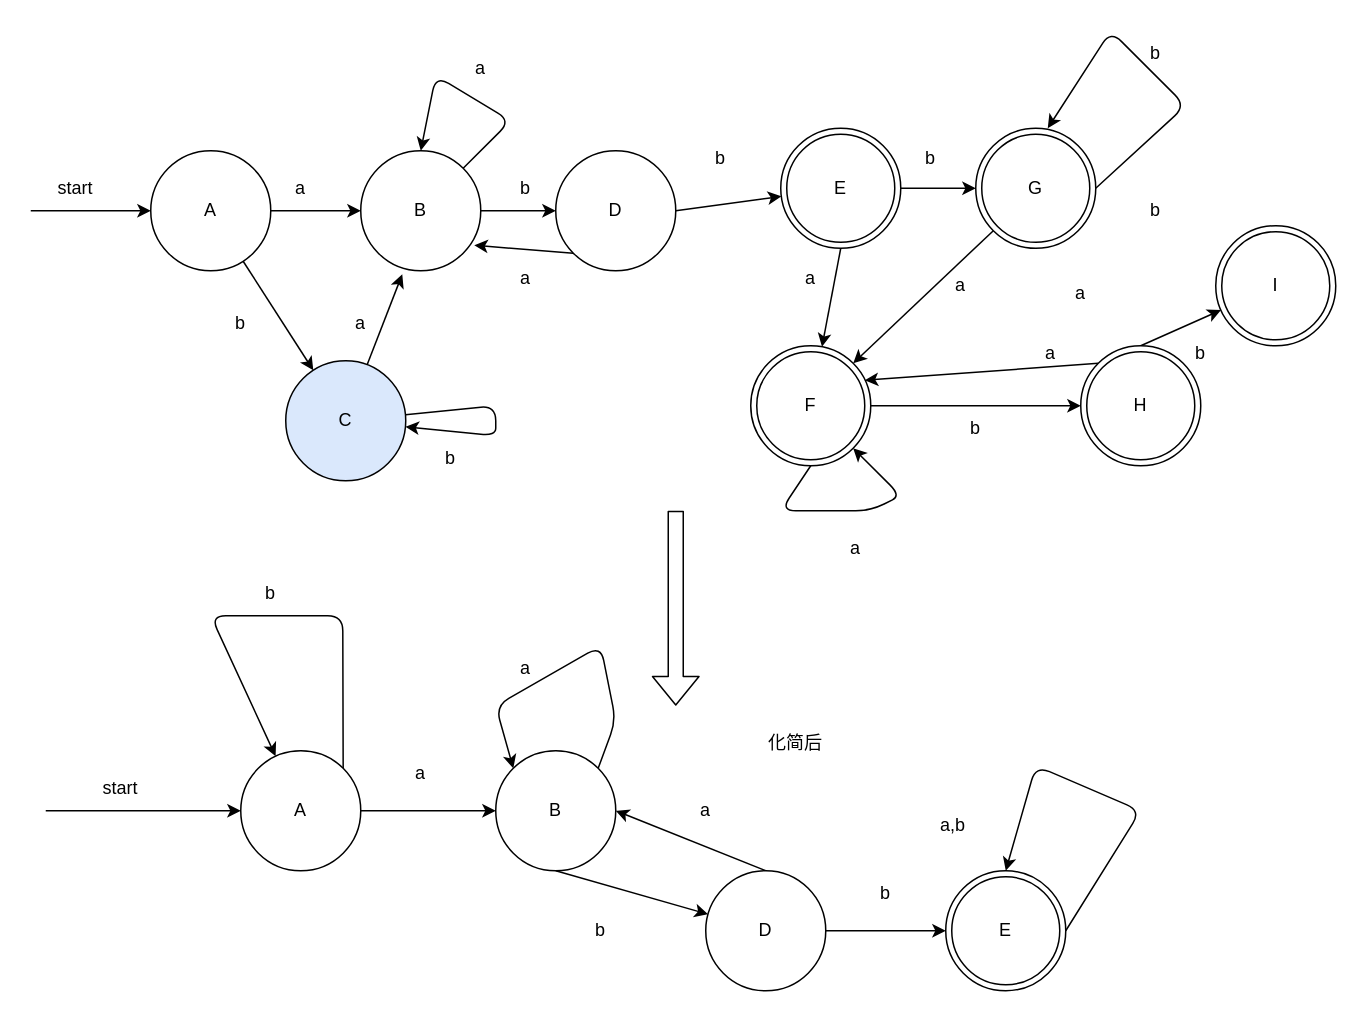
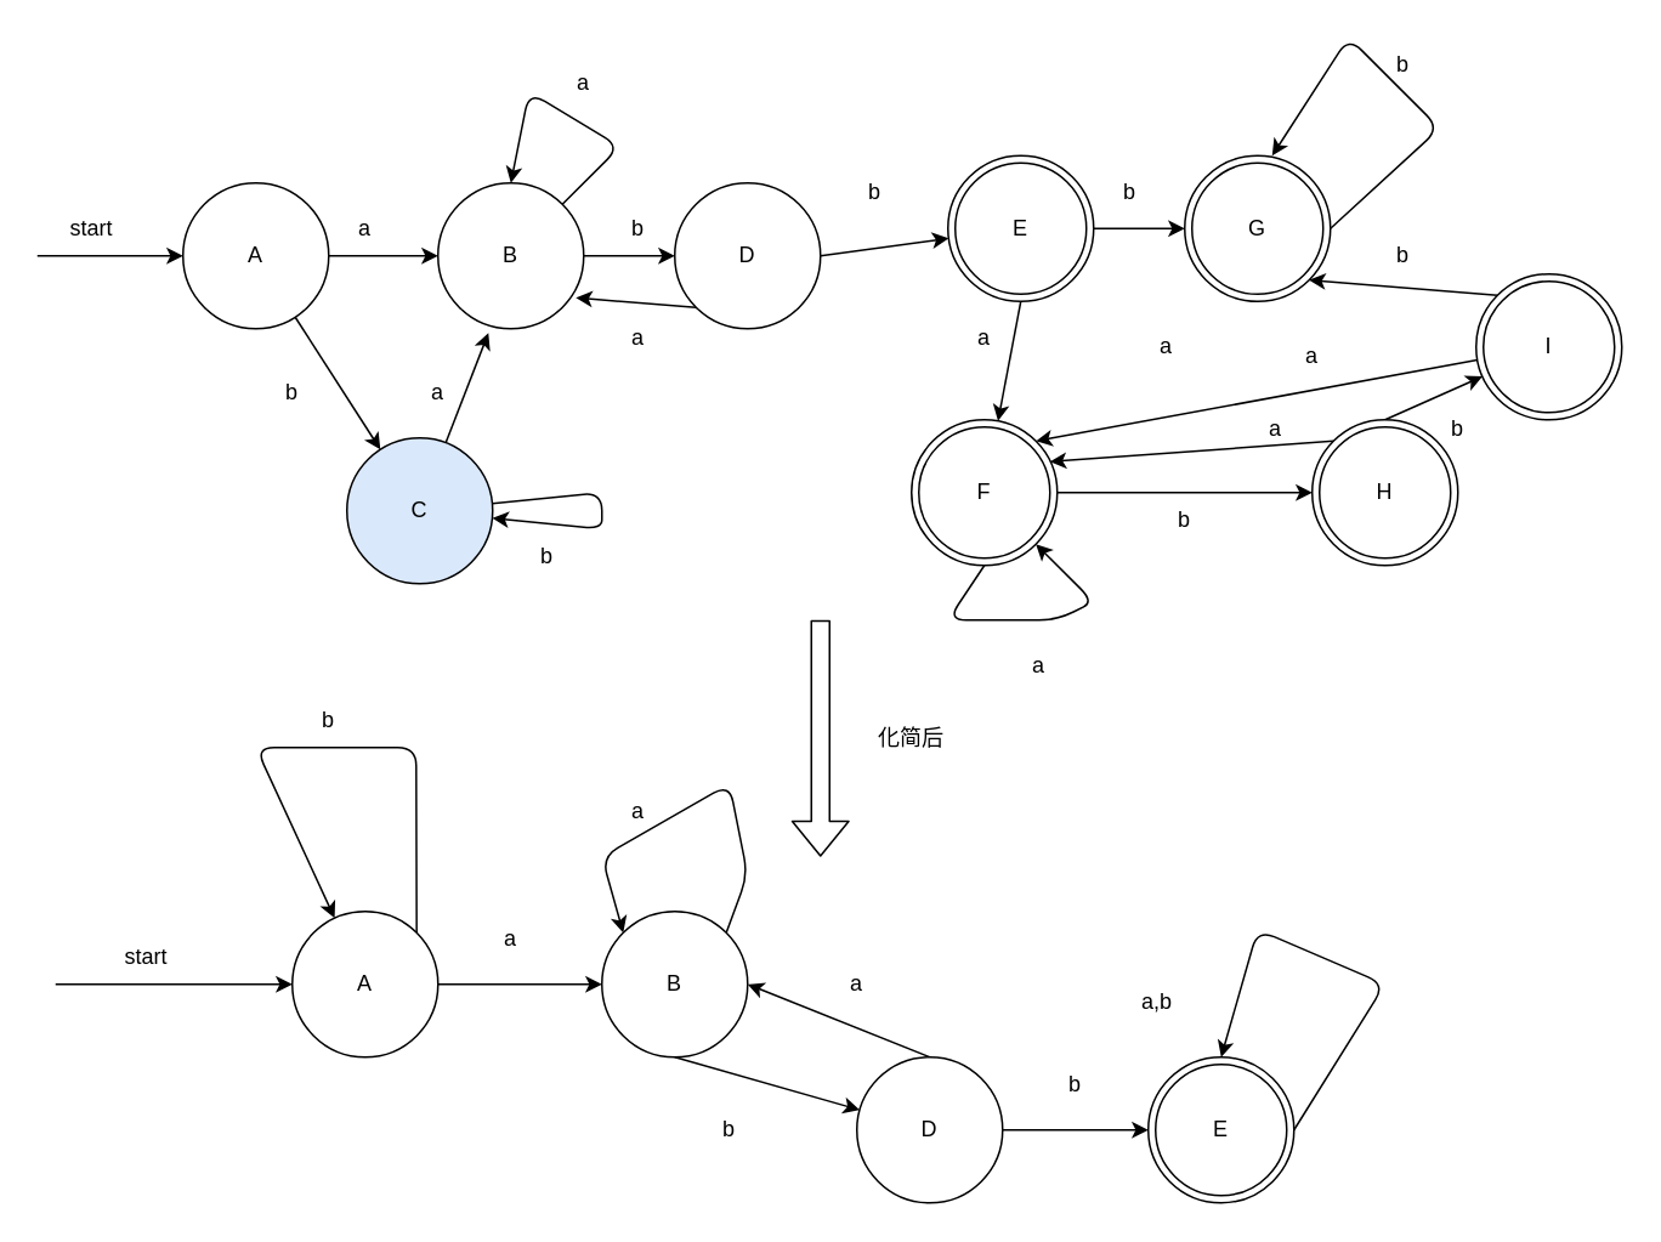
  <mxCell id="0" />
  <mxCell id="1" parent="0" />
  <mxCell id="2" style="edgeStyle=none;html=1;" edge="1" parent="1" source="4" target="9"><mxGeometry relative="1" as="geometry"><mxPoint x="270" y="140" as="targetPoint" /></mxGeometry></mxCell>
  <mxCell id="3" style="edgeStyle=none;html=1;" edge="1" parent="1" source="4" target="17"><mxGeometry relative="1" as="geometry"><mxPoint x="210" y="250" as="targetPoint" /></mxGeometry></mxCell>
  <mxCell id="4" value="A" style="ellipse;whiteSpace=wrap;html=1;aspect=fixed;" vertex="1" parent="1"><mxGeometry x="100" y="100" width="80" height="80" as="geometry" /></mxCell>
  <mxCell id="5" value="" style="endArrow=classic;html=1;entryX=0;entryY=0.5;entryDx=0;entryDy=0;" edge="1" parent="1" target="4"><mxGeometry width="50" height="50" relative="1" as="geometry"><mxPoint x="20" y="140" as="sourcePoint" /><mxPoint x="270" y="130" as="targetPoint" /></mxGeometry></mxCell>
  <mxCell id="6" value="start" style="text;html=1;strokeColor=none;fillColor=none;align=center;verticalAlign=middle;whiteSpace=wrap;rounded=0;" vertex="1" parent="1"><mxGeometry x="20" y="110" width="60" height="30" as="geometry" /></mxCell>
  <mxCell id="7" style="edgeStyle=none;html=1;exitX=1;exitY=0.5;exitDx=0;exitDy=0;" edge="1" parent="1" source="9" target="12"><mxGeometry relative="1" as="geometry"><mxPoint x="390" y="140" as="targetPoint" /></mxGeometry></mxCell>
  <mxCell id="8" style="edgeStyle=none;html=1;exitX=1;exitY=0;exitDx=0;exitDy=0;entryX=0.5;entryY=0;entryDx=0;entryDy=0;" edge="1" parent="1" source="9" target="9"><mxGeometry relative="1" as="geometry"><mxPoint x="260" y="50" as="targetPoint" /><Array as="points"><mxPoint x="340" y="80" /><mxPoint x="290" y="50" /></Array></mxGeometry></mxCell>
  <mxCell id="9" value="B" style="ellipse;whiteSpace=wrap;html=1;aspect=fixed;" vertex="1" parent="1"><mxGeometry x="240" y="100" width="80" height="80" as="geometry" /></mxCell>
  <mxCell id="10" style="edgeStyle=none;html=1;exitX=0;exitY=1;exitDx=0;exitDy=0;entryX=0.946;entryY=0.788;entryDx=0;entryDy=0;entryPerimeter=0;" edge="1" parent="1" source="12" target="9"><mxGeometry relative="1" as="geometry" /></mxCell>
  <mxCell id="11" style="edgeStyle=none;html=1;exitX=1;exitY=0.5;exitDx=0;exitDy=0;" edge="1" parent="1" source="12" target="25"><mxGeometry relative="1" as="geometry"><mxPoint x="570" y="110" as="targetPoint" /></mxGeometry></mxCell>
  <mxCell id="12" value="D" style="ellipse;whiteSpace=wrap;html=1;aspect=fixed;" vertex="1" parent="1"><mxGeometry x="370" y="100" width="80" height="80" as="geometry" /></mxCell>
  <mxCell id="13" value="a" style="text;html=1;strokeColor=none;fillColor=none;align=center;verticalAlign=middle;whiteSpace=wrap;rounded=0;" vertex="1" parent="1"><mxGeometry x="170" y="110" width="60" height="30" as="geometry" /></mxCell>
  <mxCell id="14" value="b" style="text;html=1;strokeColor=none;fillColor=none;align=center;verticalAlign=middle;whiteSpace=wrap;rounded=0;" vertex="1" parent="1"><mxGeometry x="320" y="110" width="60" height="30" as="geometry" /></mxCell>
  <mxCell id="15" style="edgeStyle=none;html=1;entryX=0.346;entryY=1.029;entryDx=0;entryDy=0;entryPerimeter=0;" edge="1" parent="1" source="17" target="9"><mxGeometry relative="1" as="geometry" /></mxCell>
  <mxCell id="16" style="edgeStyle=none;html=1;" edge="1" parent="1" source="17" target="17"><mxGeometry relative="1" as="geometry"><mxPoint x="340" y="300" as="targetPoint" /><Array as="points"><mxPoint x="330" y="280" /></Array></mxGeometry></mxCell>
  <mxCell id="17" value="C" style="ellipse;whiteSpace=wrap;html=1;aspect=fixed;fillColor=#dae8fc;" vertex="1" parent="1"><mxGeometry x="190" y="240" width="80" height="80" as="geometry" /></mxCell>
  <mxCell id="18" value="b" style="text;html=1;strokeColor=none;fillColor=none;align=center;verticalAlign=middle;whiteSpace=wrap;rounded=0;" vertex="1" parent="1"><mxGeometry x="130" y="200" width="60" height="30" as="geometry" /></mxCell>
  <mxCell id="19" value="a" style="text;html=1;strokeColor=none;fillColor=none;align=center;verticalAlign=middle;whiteSpace=wrap;rounded=0;" vertex="1" parent="1"><mxGeometry x="290" y="30" width="60" height="30" as="geometry" /></mxCell>
  <mxCell id="20" value="a" style="text;html=1;strokeColor=none;fillColor=none;align=center;verticalAlign=middle;whiteSpace=wrap;rounded=0;" vertex="1" parent="1"><mxGeometry x="210" y="200" width="60" height="30" as="geometry" /></mxCell>
  <mxCell id="21" value="b" style="text;html=1;strokeColor=none;fillColor=none;align=center;verticalAlign=middle;whiteSpace=wrap;rounded=0;" vertex="1" parent="1"><mxGeometry x="270" y="290" width="60" height="30" as="geometry" /></mxCell>
  <mxCell id="22" value="a" style="text;html=1;strokeColor=none;fillColor=none;align=center;verticalAlign=middle;whiteSpace=wrap;rounded=0;" vertex="1" parent="1"><mxGeometry x="320" y="170" width="60" height="30" as="geometry" /></mxCell>
  <mxCell id="23" style="edgeStyle=none;html=1;exitX=0.5;exitY=1;exitDx=0;exitDy=0;" edge="1" parent="1" source="25" target="29"><mxGeometry relative="1" as="geometry"><mxPoint x="550" y="210" as="targetPoint" /></mxGeometry></mxCell>
  <mxCell id="24" style="edgeStyle=none;html=1;exitX=1;exitY=0.5;exitDx=0;exitDy=0;" edge="1" parent="1" source="25" target="32"><mxGeometry relative="1" as="geometry"><mxPoint x="670" y="125" as="targetPoint" /></mxGeometry></mxCell>
  <mxCell id="25" value="E" style="ellipse;shape=doubleEllipse;whiteSpace=wrap;html=1;aspect=fixed;" vertex="1" parent="1"><mxGeometry x="520" y="85" width="80" height="80" as="geometry" /></mxCell>
  <mxCell id="26" value="b" style="text;html=1;strokeColor=none;fillColor=none;align=center;verticalAlign=middle;whiteSpace=wrap;rounded=0;" vertex="1" parent="1"><mxGeometry x="450" y="90" width="60" height="30" as="geometry" /></mxCell>
  <mxCell id="27" style="edgeStyle=none;html=1;entryX=1;entryY=1;entryDx=0;entryDy=0;exitX=0.5;exitY=1;exitDx=0;exitDy=0;" edge="1" parent="1" source="29" target="29"><mxGeometry relative="1" as="geometry"><mxPoint x="560" y="310" as="targetPoint" /><mxPoint x="580" y="260" as="sourcePoint" /><Array as="points"><mxPoint x="520" y="340" /><mxPoint x="580" y="340" /><mxPoint x="600" y="330" /></Array></mxGeometry></mxCell>
  <mxCell id="28" style="edgeStyle=none;html=1;" edge="1" parent="1" source="29" target="35"><mxGeometry relative="1" as="geometry"><mxPoint x="690" y="260" as="targetPoint" /></mxGeometry></mxCell>
  <mxCell id="29" value="F" style="ellipse;shape=doubleEllipse;whiteSpace=wrap;html=1;aspect=fixed;" vertex="1" parent="1"><mxGeometry x="500" y="230" width="80" height="80" as="geometry" /></mxCell>
- <mxCell id="30" style="edgeStyle=none;html=1;exitX=0;exitY=1;exitDx=0;exitDy=0;entryX=1;entryY=0;entryDx=0;entryDy=0;" edge="1" parent="1" source="32" target="29"><mxGeometry relative="1" as="geometry" /></mxCell>
  <mxCell id="31" style="edgeStyle=none;html=1;exitX=1;exitY=0.5;exitDx=0;exitDy=0;entryX=0.6;entryY=0;entryDx=0;entryDy=0;entryPerimeter=0;" edge="1" parent="1" source="32" target="32"><mxGeometry relative="1" as="geometry"><mxPoint x="690" y="30" as="targetPoint" /><Array as="points"><mxPoint x="790" y="70" /><mxPoint x="740" y="20" /></Array></mxGeometry></mxCell>
  <mxCell id="32" value="G" style="ellipse;shape=doubleEllipse;whiteSpace=wrap;html=1;aspect=fixed;" vertex="1" parent="1"><mxGeometry x="650" y="85" width="80" height="80" as="geometry" /></mxCell>
  <mxCell id="33" style="edgeStyle=none;html=1;exitX=0;exitY=0;exitDx=0;exitDy=0;entryX=0.95;entryY=0.288;entryDx=0;entryDy=0;entryPerimeter=0;" edge="1" parent="1" source="35" target="29"><mxGeometry relative="1" as="geometry" /></mxCell>
  <mxCell id="34" style="edgeStyle=none;html=1;exitX=0.5;exitY=0;exitDx=0;exitDy=0;" edge="1" parent="1" source="35" target="38"><mxGeometry relative="1" as="geometry"><mxPoint x="830" y="200" as="targetPoint" /></mxGeometry></mxCell>
  <mxCell id="35" value="H" style="ellipse;shape=doubleEllipse;whiteSpace=wrap;html=1;aspect=fixed;" vertex="1" parent="1"><mxGeometry x="720" y="230" width="80" height="80" as="geometry" /></mxCell>
+ <mxCell id="36" style="edgeStyle=none;html=1;entryX=1;entryY=0;entryDx=0;entryDy=0;" edge="1" parent="1" source="38" target="29"><mxGeometry relative="1" as="geometry" /></mxCell>
+ <mxCell id="37" style="edgeStyle=none;html=1;exitX=0;exitY=0;exitDx=0;exitDy=0;entryX=1;entryY=1;entryDx=0;entryDy=0;" edge="1" parent="1" source="38" target="32"><mxGeometry relative="1" as="geometry" /></mxCell>
  <mxCell id="38" value="I" style="ellipse;shape=doubleEllipse;whiteSpace=wrap;html=1;aspect=fixed;" vertex="1" parent="1"><mxGeometry x="810" y="150" width="80" height="80" as="geometry" /></mxCell>
  <mxCell id="39" value="b" style="text;html=1;strokeColor=none;fillColor=none;align=center;verticalAlign=middle;whiteSpace=wrap;rounded=0;" vertex="1" parent="1"><mxGeometry x="590" y="90" width="60" height="30" as="geometry" /></mxCell>
  <mxCell id="40" value="a" style="text;html=1;strokeColor=none;fillColor=none;align=center;verticalAlign=middle;whiteSpace=wrap;rounded=0;" vertex="1" parent="1"><mxGeometry x="510" y="170" width="60" height="30" as="geometry" /></mxCell>
  <mxCell id="41" value="a" style="text;html=1;strokeColor=none;fillColor=none;align=center;verticalAlign=middle;whiteSpace=wrap;rounded=0;" vertex="1" parent="1"><mxGeometry x="540" y="350" width="60" height="30" as="geometry" /></mxCell>
  <mxCell id="42" value="b" style="text;html=1;strokeColor=none;fillColor=none;align=center;verticalAlign=middle;whiteSpace=wrap;rounded=0;" vertex="1" parent="1"><mxGeometry x="620" y="270" width="60" height="30" as="geometry" /></mxCell>
  <mxCell id="43" value="b" style="text;html=1;strokeColor=none;fillColor=none;align=center;verticalAlign=middle;whiteSpace=wrap;rounded=0;" vertex="1" parent="1"><mxGeometry x="740" y="20" width="60" height="30" as="geometry" /></mxCell>
  <mxCell id="44" value="a" style="text;html=1;strokeColor=none;fillColor=none;align=center;verticalAlign=middle;whiteSpace=wrap;rounded=0;" vertex="1" parent="1"><mxGeometry x="610" y="175" width="60" height="30" as="geometry" /></mxCell>
  <mxCell id="45" value="a" style="text;html=1;strokeColor=none;fillColor=none;align=center;verticalAlign=middle;whiteSpace=wrap;rounded=0;" vertex="1" parent="1"><mxGeometry x="670" y="220" width="60" height="30" as="geometry" /></mxCell>
  <mxCell id="46" value="b" style="text;html=1;strokeColor=none;fillColor=none;align=center;verticalAlign=middle;whiteSpace=wrap;rounded=0;" vertex="1" parent="1"><mxGeometry x="770" y="220" width="60" height="30" as="geometry" /></mxCell>
  <mxCell id="47" value="a" style="text;html=1;strokeColor=none;fillColor=none;align=center;verticalAlign=middle;whiteSpace=wrap;rounded=0;" vertex="1" parent="1"><mxGeometry x="690" y="180" width="60" height="30" as="geometry" /></mxCell>
  <mxCell id="48" value="b" style="text;html=1;strokeColor=none;fillColor=none;align=center;verticalAlign=middle;whiteSpace=wrap;rounded=0;" vertex="1" parent="1"><mxGeometry x="740" y="125" width="60" height="30" as="geometry" /></mxCell>
  <mxCell id="49" value="" style="shape=flexArrow;endArrow=classic;html=1;" edge="1" parent="1"><mxGeometry width="50" height="50" relative="1" as="geometry"><mxPoint x="450" y="340" as="sourcePoint" /><mxPoint x="450" y="470" as="targetPoint" /></mxGeometry></mxCell>
- <mxCell id="50" value="化简后" style="text;html=1;strokeColor=none;fillColor=none;align=center;verticalAlign=middle;whiteSpace=wrap;rounded=0;" vertex="1" parent="1"><mxGeometry x="500" y="480" width="60" height="30" as="geometry" /></mxCell>
+ <mxCell id="50" value="化简后" style="text;html=1;strokeColor=none;fillColor=none;align=center;verticalAlign=middle;whiteSpace=wrap;rounded=0;" vertex="1" parent="1"><mxGeometry x="470" y="390" width="60" height="30" as="geometry" /></mxCell>
  <mxCell id="51" style="edgeStyle=none;html=1;" edge="1" parent="1" source="53" target="58"><mxGeometry relative="1" as="geometry"><mxPoint x="360" y="540" as="targetPoint" /></mxGeometry></mxCell>
  <mxCell id="52" style="edgeStyle=none;html=1;exitX=1;exitY=0;exitDx=0;exitDy=0;" edge="1" parent="1" source="53" target="53"><mxGeometry relative="1" as="geometry"><mxPoint x="160" y="410" as="targetPoint" /><Array as="points"><mxPoint x="228" y="410" /><mxPoint x="140" y="410" /></Array></mxGeometry></mxCell>
  <mxCell id="53" value="A" style="ellipse;whiteSpace=wrap;html=1;aspect=fixed;" vertex="1" parent="1"><mxGeometry x="160" y="500" width="80" height="80" as="geometry" /></mxCell>
  <mxCell id="54" value="" style="endArrow=classic;html=1;entryX=0;entryY=0.5;entryDx=0;entryDy=0;" edge="1" parent="1" target="53"><mxGeometry width="50" height="50" relative="1" as="geometry"><mxPoint x="30" y="540" as="sourcePoint" /><mxPoint x="390" y="330" as="targetPoint" /></mxGeometry></mxCell>
  <mxCell id="55" value="start" style="text;html=1;strokeColor=none;fillColor=none;align=center;verticalAlign=middle;whiteSpace=wrap;rounded=0;" vertex="1" parent="1"><mxGeometry x="50" y="510" width="60" height="30" as="geometry" /></mxCell>
  <mxCell id="56" style="edgeStyle=none;html=1;exitX=1;exitY=0;exitDx=0;exitDy=0;entryX=0;entryY=0;entryDx=0;entryDy=0;" edge="1" parent="1" source="58" target="58"><mxGeometry relative="1" as="geometry"><mxPoint x="330" y="460" as="targetPoint" /><Array as="points"><mxPoint x="410" y="480" /><mxPoint x="400" y="430" /><mxPoint x="330" y="470" /></Array></mxGeometry></mxCell>
  <mxCell id="57" style="edgeStyle=none;html=1;exitX=0.5;exitY=1;exitDx=0;exitDy=0;" edge="1" parent="1" source="58" target="65"><mxGeometry relative="1" as="geometry"><mxPoint x="434" y="640" as="targetPoint" /></mxGeometry></mxCell>
  <mxCell id="58" value="B" style="ellipse;whiteSpace=wrap;html=1;aspect=fixed;" vertex="1" parent="1"><mxGeometry x="330" y="500" width="80" height="80" as="geometry" /></mxCell>
  <mxCell id="59" value="a" style="text;html=1;strokeColor=none;fillColor=none;align=center;verticalAlign=middle;whiteSpace=wrap;rounded=0;" vertex="1" parent="1"><mxGeometry x="250" y="500" width="60" height="30" as="geometry" /></mxCell>
  <mxCell id="60" value="b" style="text;html=1;strokeColor=none;fillColor=none;align=center;verticalAlign=middle;whiteSpace=wrap;rounded=0;" vertex="1" parent="1"><mxGeometry x="150" y="380" width="60" height="30" as="geometry" /></mxCell>
  <mxCell id="61" value="a" style="text;html=1;strokeColor=none;fillColor=none;align=center;verticalAlign=middle;whiteSpace=wrap;rounded=0;" vertex="1" parent="1"><mxGeometry x="320" y="430" width="60" height="30" as="geometry" /></mxCell>
  <mxCell id="62" value="b" style="text;html=1;strokeColor=none;fillColor=none;align=center;verticalAlign=middle;whiteSpace=wrap;rounded=0;" vertex="1" parent="1"><mxGeometry x="370" y="605" width="60" height="30" as="geometry" /></mxCell>
  <mxCell id="63" style="edgeStyle=none;html=1;exitX=0.5;exitY=0;exitDx=0;exitDy=0;entryX=1;entryY=0.5;entryDx=0;entryDy=0;" edge="1" parent="1" source="65" target="58"><mxGeometry relative="1" as="geometry" /></mxCell>
  <mxCell id="64" style="edgeStyle=none;html=1;exitX=1;exitY=0.5;exitDx=0;exitDy=0;" edge="1" parent="1" source="65" target="68"><mxGeometry relative="1" as="geometry"><mxPoint x="660" y="620.286" as="targetPoint" /></mxGeometry></mxCell>
  <mxCell id="65" value="D" style="ellipse;whiteSpace=wrap;html=1;aspect=fixed;" vertex="1" parent="1"><mxGeometry x="470" y="580" width="80" height="80" as="geometry" /></mxCell>
  <mxCell id="66" value="a" style="text;html=1;strokeColor=none;fillColor=none;align=center;verticalAlign=middle;whiteSpace=wrap;rounded=0;" vertex="1" parent="1"><mxGeometry x="440" y="525" width="60" height="30" as="geometry" /></mxCell>
  <mxCell id="67" style="edgeStyle=none;html=1;exitX=1;exitY=0.5;exitDx=0;exitDy=0;entryX=0.5;entryY=0;entryDx=0;entryDy=0;" edge="1" parent="1" source="68" target="68"><mxGeometry relative="1" as="geometry"><mxPoint x="670" y="560" as="targetPoint" /><Array as="points"><mxPoint x="760" y="540" /><mxPoint x="690" y="510" /></Array></mxGeometry></mxCell>
  <mxCell id="68" value="E" style="ellipse;shape=doubleEllipse;whiteSpace=wrap;html=1;aspect=fixed;" vertex="1" parent="1"><mxGeometry x="630" y="579.996" width="80" height="80" as="geometry" /></mxCell>
  <mxCell id="69" value="b" style="text;html=1;strokeColor=none;fillColor=none;align=center;verticalAlign=middle;whiteSpace=wrap;rounded=0;" vertex="1" parent="1"><mxGeometry x="560" y="580" width="60" height="30" as="geometry" /></mxCell>
  <mxCell id="70" value="a,b" style="text;html=1;strokeColor=none;fillColor=none;align=center;verticalAlign=middle;whiteSpace=wrap;rounded=0;" vertex="1" parent="1"><mxGeometry x="605" y="535" width="60" height="30" as="geometry" /></mxCell>
